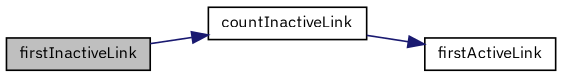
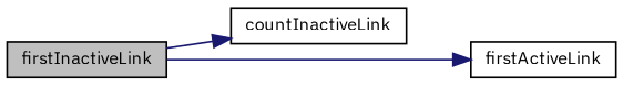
  digraph {
    fontname="IBM Plex Sans"
    rankdir=LR
    node [color=black fillcolor=white fontname="IBM Plex Sans" fontsize=10 shape=record style=filled]
    edge [color=midnightblue fontname="IBM Plex Sans" fontsize=10 labelfontname=Helvetica labelfontsize=10 style=solid]
    n1 [fillcolor=grey75 fontcolor=black height=0.2 label=firstInactiveLink width=0.4]
    n2 [height=0.2 label=countInactiveLink width=0.4]
    n3 [height=0.2 label=firstActiveLink width=0.4]
    n1 -> n2
-   n2 -> n3
+   n1 -> n3
  }
